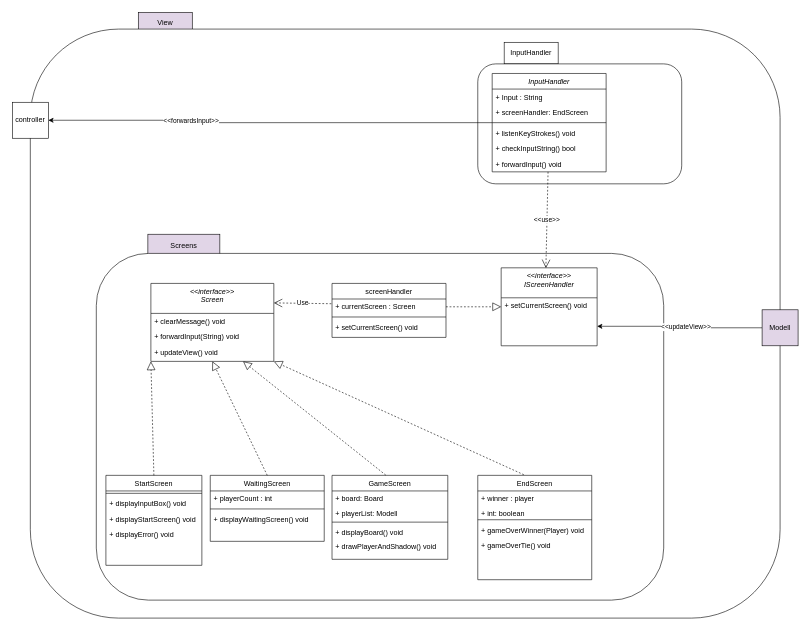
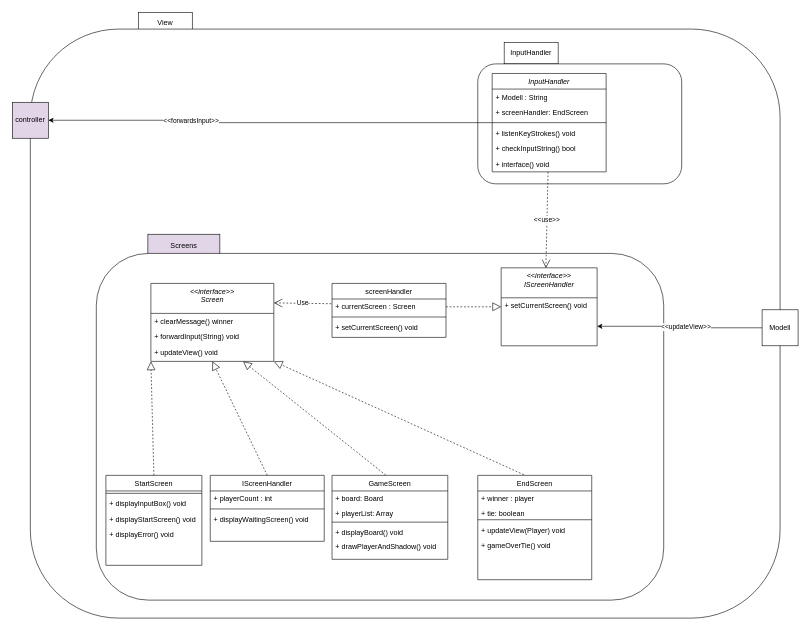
  <mxCell id="0" />
  <mxCell id="1" parent="0" />
- <mxCell id="2" value="View" style="rounded=1;whiteSpace=wrap;html=1;arcSize=0;fillColor=#e1d5e7;" parent="1" vertex="1"><mxGeometry x="230" y="20" width="90" height="36" as="geometry" /></mxCell>
+ <mxCell id="2" value="View" style="rounded=1;whiteSpace=wrap;html=1;arcSize=0;" parent="1" vertex="1"><mxGeometry x="230" y="20" width="90" height="36" as="geometry" /></mxCell>
  <mxCell id="3" value="" style="rounded=1;whiteSpace=wrap;html=1;" parent="1" vertex="1"><mxGeometry x="50" y="48" width="1250" height="982" as="geometry" /></mxCell>
  <mxCell id="4" value="InputHandler" style="rounded=1;whiteSpace=wrap;html=1;arcSize=0;" parent="1" vertex="1"><mxGeometry x="840" y="70" width="90" height="36" as="geometry" /></mxCell>
  <mxCell id="5" value="" style="rounded=1;whiteSpace=wrap;html=1;" parent="1" vertex="1"><mxGeometry x="796" y="106" width="340" height="200" as="geometry" /></mxCell>
  <mxCell id="6" value="Screens" style="rounded=1;whiteSpace=wrap;html=1;arcSize=0;fillColor=#e1d5e7;" parent="1" vertex="1"><mxGeometry x="246" y="390" width="120" height="40" as="geometry" /></mxCell>
  <mxCell id="7" value="" style="rounded=1;whiteSpace=wrap;html=1;" parent="1" vertex="1"><mxGeometry x="160" y="422" width="946" height="578" as="geometry" /></mxCell>
  <mxCell id="8" style="edgeStyle=orthogonalEdgeStyle;rounded=0;orthogonalLoop=1;jettySize=auto;html=1;entryX=1;entryY=0.5;entryDx=0;entryDy=0;endArrow=classic;endFill=1;" parent="1" source="10" target="42" edge="1"><mxGeometry relative="1" as="geometry"><Array as="points"><mxPoint x="320" y="204" /><mxPoint x="320" y="200" /><mxPoint x="80" y="200" /></Array></mxGeometry></mxCell>
  <mxCell id="9" value="&amp;lt;&amp;lt;forwardsInput&amp;gt;&amp;gt;" style="edgeLabel;html=1;align=center;verticalAlign=middle;resizable=0;points=[];" parent="8" vertex="1" connectable="0"><mxGeometry x="0.431" relative="1" as="geometry"><mxPoint x="25" as="offset" /></mxGeometry></mxCell>
  <mxCell id="10" value="InputHandler" style="swimlane;fontStyle=2;align=center;verticalAlign=top;childLayout=stackLayout;horizontal=1;startSize=26;horizontalStack=0;resizeParent=1;resizeLast=0;collapsible=1;marginBottom=0;rounded=0;shadow=0;strokeWidth=1;" parent="1" vertex="1"><mxGeometry x="820" y="122" width="190" height="164" as="geometry"><mxRectangle x="230" y="140" width="160" height="26" as="alternateBounds" /></mxGeometry></mxCell>
- <mxCell id="11" value="+ Input : String" style="text;align=left;verticalAlign=top;spacingLeft=4;spacingRight=4;overflow=hidden;rotatable=0;points=[[0,0.5],[1,0.5]];portConstraint=eastwest;" parent="10" vertex="1"><mxGeometry y="26" width="190" height="26" as="geometry" /></mxCell>
+ <mxCell id="11" value="+ Modell : String" style="text;align=left;verticalAlign=top;spacingLeft=4;spacingRight=4;overflow=hidden;rotatable=0;points=[[0,0.5],[1,0.5]];portConstraint=eastwest;" parent="10" vertex="1"><mxGeometry y="26" width="190" height="26" as="geometry" /></mxCell>
  <mxCell id="12" value="+ screenHandler: EndScreen" style="text;align=left;verticalAlign=top;spacingLeft=4;spacingRight=4;overflow=hidden;rotatable=0;points=[[0,0.5],[1,0.5]];portConstraint=eastwest;" parent="10" vertex="1"><mxGeometry y="52" width="190" height="26" as="geometry" /></mxCell>
  <mxCell id="13" value="" style="line;html=1;strokeWidth=1;align=left;verticalAlign=middle;spacingTop=-1;spacingLeft=3;spacingRight=3;rotatable=0;labelPosition=right;points=[];portConstraint=eastwest;" parent="10" vertex="1"><mxGeometry y="78" width="190" height="8" as="geometry" /></mxCell>
  <mxCell id="14" value="+ listenKeyStrokes() void" style="text;align=left;verticalAlign=top;spacingLeft=4;spacingRight=4;overflow=hidden;rotatable=0;points=[[0,0.5],[1,0.5]];portConstraint=eastwest;" parent="10" vertex="1"><mxGeometry y="86" width="190" height="26" as="geometry" /></mxCell>
  <mxCell id="15" value="+ checkInputString() bool" style="text;align=left;verticalAlign=top;spacingLeft=4;spacingRight=4;overflow=hidden;rotatable=0;points=[[0,0.5],[1,0.5]];portConstraint=eastwest;" parent="10" vertex="1"><mxGeometry y="112" width="190" height="26" as="geometry" /></mxCell>
- <mxCell id="16" value="+ forwardInput() void" style="text;align=left;verticalAlign=top;spacingLeft=4;spacingRight=4;overflow=hidden;rotatable=0;points=[[0,0.5],[1,0.5]];portConstraint=eastwest;" parent="10" vertex="1"><mxGeometry y="138" width="190" height="26" as="geometry" /></mxCell>
+ <mxCell id="16" value="+ interface() void" style="text;align=left;verticalAlign=top;spacingLeft=4;spacingRight=4;overflow=hidden;rotatable=0;points=[[0,0.5],[1,0.5]];portConstraint=eastwest;" parent="10" vertex="1"><mxGeometry y="138" width="190" height="26" as="geometry" /></mxCell>
  <mxCell id="17" value="StartScreen" style="swimlane;fontStyle=0;align=center;verticalAlign=top;childLayout=stackLayout;horizontal=1;startSize=26;horizontalStack=0;resizeParent=1;resizeLast=0;collapsible=1;marginBottom=0;rounded=0;shadow=0;strokeWidth=1;" parent="1" vertex="1"><mxGeometry x="176" y="792" width="160" height="150" as="geometry"><mxRectangle x="550" y="140" width="160" height="26" as="alternateBounds" /></mxGeometry></mxCell>
  <mxCell id="18" value="" style="line;html=1;strokeWidth=1;align=left;verticalAlign=middle;spacingTop=-1;spacingLeft=3;spacingRight=3;rotatable=0;labelPosition=right;points=[];portConstraint=eastwest;" parent="17" vertex="1"><mxGeometry y="26" width="160" height="8" as="geometry" /></mxCell>
  <mxCell id="19" value="+ displayInputBox() void" style="text;align=left;verticalAlign=top;spacingLeft=4;spacingRight=4;overflow=hidden;rotatable=0;points=[[0,0.5],[1,0.5]];portConstraint=eastwest;" parent="17" vertex="1"><mxGeometry y="34" width="160" height="26" as="geometry" /></mxCell>
  <mxCell id="20" value="+ displayStartScreen() void" style="text;align=left;verticalAlign=top;spacingLeft=4;spacingRight=4;overflow=hidden;rotatable=0;points=[[0,0.5],[1,0.5]];portConstraint=eastwest;" parent="17" vertex="1"><mxGeometry y="60" width="160" height="26" as="geometry" /></mxCell>
  <mxCell id="21" value="+ displayError() void" style="text;align=left;verticalAlign=top;spacingLeft=4;spacingRight=4;overflow=hidden;rotatable=0;points=[[0,0.5],[1,0.5]];portConstraint=eastwest;" parent="17" vertex="1"><mxGeometry y="86" width="160" height="26" as="geometry" /></mxCell>
- <mxCell id="22" value="WaitingScreen" style="swimlane;fontStyle=0;align=center;verticalAlign=top;childLayout=stackLayout;horizontal=1;startSize=26;horizontalStack=0;resizeParent=1;resizeLast=0;collapsible=1;marginBottom=0;rounded=0;shadow=0;strokeWidth=1;" parent="1" vertex="1"><mxGeometry x="350" y="792" width="190" height="110" as="geometry"><mxRectangle x="550" y="140" width="160" height="26" as="alternateBounds" /></mxGeometry></mxCell>
+ <mxCell id="22" value="IScreenHandler" style="swimlane;fontStyle=0;align=center;verticalAlign=top;childLayout=stackLayout;horizontal=1;startSize=26;horizontalStack=0;resizeParent=1;resizeLast=0;collapsible=1;marginBottom=0;rounded=0;shadow=0;strokeWidth=1;" parent="1" vertex="1"><mxGeometry x="350" y="792" width="190" height="110" as="geometry"><mxRectangle x="550" y="140" width="160" height="26" as="alternateBounds" /></mxGeometry></mxCell>
  <mxCell id="23" value="+ playerCount : int" style="text;align=left;verticalAlign=top;spacingLeft=4;spacingRight=4;overflow=hidden;rotatable=0;points=[[0,0.5],[1,0.5]];portConstraint=eastwest;" parent="22" vertex="1"><mxGeometry y="26" width="190" height="26" as="geometry" /></mxCell>
  <mxCell id="24" value="" style="line;html=1;strokeWidth=1;align=left;verticalAlign=middle;spacingTop=-1;spacingLeft=3;spacingRight=3;rotatable=0;labelPosition=right;points=[];portConstraint=eastwest;" parent="22" vertex="1"><mxGeometry y="52" width="190" height="8" as="geometry" /></mxCell>
  <mxCell id="25" value="+ displayWaitingScreen() void" style="text;align=left;verticalAlign=top;spacingLeft=4;spacingRight=4;overflow=hidden;rotatable=0;points=[[0,0.5],[1,0.5]];portConstraint=eastwest;" parent="22" vertex="1"><mxGeometry y="60" width="190" height="26" as="geometry" /></mxCell>
  <mxCell id="26" value="EndScreen" style="swimlane;fontStyle=0;align=center;verticalAlign=top;childLayout=stackLayout;horizontal=1;startSize=26;horizontalStack=0;resizeParent=1;resizeLast=0;collapsible=1;marginBottom=0;rounded=0;shadow=0;strokeWidth=1;" parent="1" vertex="1"><mxGeometry x="796" y="792" width="190" height="174" as="geometry"><mxRectangle x="550" y="140" width="160" height="26" as="alternateBounds" /></mxGeometry></mxCell>
  <mxCell id="27" value="+ winner : player" style="text;align=left;verticalAlign=top;spacingLeft=4;spacingRight=4;overflow=hidden;rotatable=0;points=[[0,0.5],[1,0.5]];portConstraint=eastwest;" parent="26" vertex="1"><mxGeometry y="26" width="190" height="24" as="geometry" /></mxCell>
- <mxCell id="28" value="+ int: boolean" style="text;align=left;verticalAlign=top;spacingLeft=4;spacingRight=4;overflow=hidden;rotatable=0;points=[[0,0.5],[1,0.5]];portConstraint=eastwest;" parent="26" vertex="1"><mxGeometry y="50" width="190" height="20" as="geometry" /></mxCell>
+ <mxCell id="28" value="+ tie: boolean" style="text;align=left;verticalAlign=top;spacingLeft=4;spacingRight=4;overflow=hidden;rotatable=0;points=[[0,0.5],[1,0.5]];portConstraint=eastwest;" parent="26" vertex="1"><mxGeometry y="50" width="190" height="20" as="geometry" /></mxCell>
  <mxCell id="29" value="" style="line;html=1;strokeWidth=1;align=left;verticalAlign=middle;spacingTop=-1;spacingLeft=3;spacingRight=3;rotatable=0;labelPosition=right;points=[];portConstraint=eastwest;" parent="26" vertex="1"><mxGeometry y="70" width="190" height="8" as="geometry" /></mxCell>
- <mxCell id="30" value="+ gameOverWinner(Player) void" style="text;align=left;verticalAlign=top;spacingLeft=4;spacingRight=4;overflow=hidden;rotatable=0;points=[[0,0.5],[1,0.5]];portConstraint=eastwest;" parent="26" vertex="1"><mxGeometry y="78" width="190" height="26" as="geometry" /></mxCell>
+ <mxCell id="30" value="+ updateView(Player) void" style="text;align=left;verticalAlign=top;spacingLeft=4;spacingRight=4;overflow=hidden;rotatable=0;points=[[0,0.5],[1,0.5]];portConstraint=eastwest;" parent="26" vertex="1"><mxGeometry y="78" width="190" height="26" as="geometry" /></mxCell>
  <mxCell id="31" value="+ gameOverTie() void" style="text;align=left;verticalAlign=top;spacingLeft=4;spacingRight=4;overflow=hidden;rotatable=0;points=[[0,0.5],[1,0.5]];portConstraint=eastwest;" parent="26" vertex="1"><mxGeometry y="104" width="190" height="26" as="geometry" /></mxCell>
  <mxCell id="32" value="&lt;&lt;interface&gt;&gt;&#10;Screen" style="swimlane;fontStyle=2;align=center;verticalAlign=top;childLayout=stackLayout;horizontal=1;startSize=50;horizontalStack=0;resizeParent=1;resizeLast=0;collapsible=1;marginBottom=0;rounded=0;shadow=0;strokeWidth=1;" parent="1" vertex="1"><mxGeometry x="251" y="472" width="205" height="130" as="geometry"><mxRectangle x="230" y="140" width="160" height="26" as="alternateBounds" /></mxGeometry></mxCell>
- <mxCell id="33" value="+ clearMessage() void" style="text;align=left;verticalAlign=top;spacingLeft=4;spacingRight=4;overflow=hidden;rotatable=0;points=[[0,0.5],[1,0.5]];portConstraint=eastwest;" parent="32" vertex="1"><mxGeometry y="50" width="205" height="26" as="geometry" /></mxCell>
+ <mxCell id="33" value="+ clearMessage() winner" style="text;align=left;verticalAlign=top;spacingLeft=4;spacingRight=4;overflow=hidden;rotatable=0;points=[[0,0.5],[1,0.5]];portConstraint=eastwest;" parent="32" vertex="1"><mxGeometry y="50" width="205" height="26" as="geometry" /></mxCell>
  <mxCell id="34" value="+ forwardInput(String) void" style="text;align=left;verticalAlign=top;spacingLeft=4;spacingRight=4;overflow=hidden;rotatable=0;points=[[0,0.5],[1,0.5]];portConstraint=eastwest;" parent="32" vertex="1"><mxGeometry y="76" width="205" height="26" as="geometry" /></mxCell>
  <mxCell id="35" value="+ updateView() void" style="text;align=left;verticalAlign=top;spacingLeft=4;spacingRight=4;overflow=hidden;rotatable=0;points=[[0,0.5],[1,0.5]];portConstraint=eastwest;" parent="32" vertex="1"><mxGeometry y="102" width="205" height="26" as="geometry" /></mxCell>
  <mxCell id="36" value="GameScreen" style="swimlane;fontStyle=0;align=center;verticalAlign=top;childLayout=stackLayout;horizontal=1;startSize=26;horizontalStack=0;resizeParent=1;resizeLast=0;collapsible=1;marginBottom=0;rounded=0;shadow=0;strokeWidth=1;" parent="1" vertex="1"><mxGeometry x="553" y="792" width="193" height="140" as="geometry"><mxRectangle x="550" y="140" width="160" height="26" as="alternateBounds" /></mxGeometry></mxCell>
  <mxCell id="37" value="+ board: Board" style="text;align=left;verticalAlign=top;spacingLeft=4;spacingRight=4;overflow=hidden;rotatable=0;points=[[0,0.5],[1,0.5]];portConstraint=eastwest;" parent="36" vertex="1"><mxGeometry y="26" width="193" height="24" as="geometry" /></mxCell>
- <mxCell id="38" value="+ playerList: Modell" style="text;align=left;verticalAlign=top;spacingLeft=4;spacingRight=4;overflow=hidden;rotatable=0;points=[[0,0.5],[1,0.5]];portConstraint=eastwest;" parent="36" vertex="1"><mxGeometry y="50" width="193" height="24" as="geometry" /></mxCell>
+ <mxCell id="38" value="+ playerList: Array" style="text;align=left;verticalAlign=top;spacingLeft=4;spacingRight=4;overflow=hidden;rotatable=0;points=[[0,0.5],[1,0.5]];portConstraint=eastwest;" parent="36" vertex="1"><mxGeometry y="50" width="193" height="24" as="geometry" /></mxCell>
  <mxCell id="39" value="" style="line;html=1;strokeWidth=1;align=left;verticalAlign=middle;spacingTop=-1;spacingLeft=3;spacingRight=3;rotatable=0;labelPosition=right;points=[];portConstraint=eastwest;" parent="36" vertex="1"><mxGeometry y="74" width="193" height="8" as="geometry" /></mxCell>
  <mxCell id="40" value="+ displayBoard() void&#10;" style="text;align=left;verticalAlign=top;spacingLeft=4;spacingRight=4;overflow=hidden;rotatable=0;points=[[0,0.5],[1,0.5]];portConstraint=eastwest;" parent="36" vertex="1"><mxGeometry y="82" width="193" height="24" as="geometry" /></mxCell>
  <mxCell id="41" value="+ drawPlayerAndShadow() void" style="text;align=left;verticalAlign=top;spacingLeft=4;spacingRight=4;overflow=hidden;rotatable=0;points=[[0,0.5],[1,0.5]];portConstraint=eastwest;" parent="36" vertex="1"><mxGeometry y="106" width="193" height="24" as="geometry" /></mxCell>
- <mxCell id="42" value="controller" style="whiteSpace=wrap;html=1;aspect=fixed;" parent="1" vertex="1"><mxGeometry x="20" y="170" width="60" height="60" as="geometry" /></mxCell>
+ <mxCell id="42" value="controller" style="whiteSpace=wrap;html=1;aspect=fixed;fillColor=#e1d5e7;" parent="1" vertex="1"><mxGeometry x="20" y="170" width="60" height="60" as="geometry" /></mxCell>
  <mxCell id="43" value="screenHandler" style="swimlane;fontStyle=0;align=center;verticalAlign=top;childLayout=stackLayout;horizontal=1;startSize=26;horizontalStack=0;resizeParent=1;resizeLast=0;collapsible=1;marginBottom=0;rounded=0;shadow=0;strokeWidth=1;" parent="1" vertex="1"><mxGeometry x="553" y="472" width="190" height="90" as="geometry"><mxRectangle x="550" y="140" width="160" height="26" as="alternateBounds" /></mxGeometry></mxCell>
  <mxCell id="44" value="+ currentScreen : Screen" style="text;align=left;verticalAlign=top;spacingLeft=4;spacingRight=4;overflow=hidden;rotatable=0;points=[[0,0.5],[1,0.5]];portConstraint=eastwest;" parent="43" vertex="1"><mxGeometry y="26" width="190" height="26" as="geometry" /></mxCell>
  <mxCell id="45" value="" style="line;html=1;strokeWidth=1;align=left;verticalAlign=middle;spacingTop=-1;spacingLeft=3;spacingRight=3;rotatable=0;labelPosition=right;points=[];portConstraint=eastwest;" parent="43" vertex="1"><mxGeometry y="52" width="190" height="8" as="geometry" /></mxCell>
  <mxCell id="46" value="+ setCurrentScreen() void" style="text;align=left;verticalAlign=top;spacingLeft=4;spacingRight=4;overflow=hidden;rotatable=0;points=[[0,0.5],[1,0.5]];portConstraint=eastwest;" parent="43" vertex="1"><mxGeometry y="60" width="190" height="26" as="geometry" /></mxCell>
  <mxCell id="47" value="" style="endArrow=block;dashed=1;endFill=0;endSize=12;html=1;rounded=0;exitX=0.5;exitY=0;exitDx=0;exitDy=0;entryX=0;entryY=1;entryDx=0;entryDy=0;" parent="1" source="17" target="32" edge="1"><mxGeometry width="160" relative="1" as="geometry"><mxPoint x="930" y="630" as="sourcePoint" /><mxPoint x="1090" y="630" as="targetPoint" /></mxGeometry></mxCell>
  <mxCell id="48" value="" style="endArrow=block;dashed=1;endFill=0;endSize=12;html=1;rounded=0;exitX=0.5;exitY=0;exitDx=0;exitDy=0;entryX=0.5;entryY=1;entryDx=0;entryDy=0;" parent="1" source="22" target="32" edge="1"><mxGeometry width="160" relative="1" as="geometry"><mxPoint x="700" y="720" as="sourcePoint" /><mxPoint x="890" y="430" as="targetPoint" /></mxGeometry></mxCell>
  <mxCell id="49" value="" style="endArrow=block;dashed=1;endFill=0;endSize=12;html=1;rounded=0;exitX=0.464;exitY=-0.003;exitDx=0;exitDy=0;exitPerimeter=0;entryX=0.75;entryY=1;entryDx=0;entryDy=0;" parent="1" source="36" target="32" edge="1"><mxGeometry width="160" relative="1" as="geometry"><mxPoint x="930" y="720" as="sourcePoint" /><mxPoint x="900" y="440" as="targetPoint" /></mxGeometry></mxCell>
  <mxCell id="50" value="" style="endArrow=block;dashed=1;endFill=0;endSize=12;html=1;rounded=0;exitX=0.404;exitY=-0.006;exitDx=0;exitDy=0;exitPerimeter=0;entryX=1;entryY=1;entryDx=0;entryDy=0;" parent="1" source="26" target="32" edge="1"><mxGeometry width="160" relative="1" as="geometry"><mxPoint x="930" y="720" as="sourcePoint" /><mxPoint x="940" y="430" as="targetPoint" /></mxGeometry></mxCell>
  <mxCell id="51" style="edgeStyle=orthogonalEdgeStyle;rounded=0;orthogonalLoop=1;jettySize=auto;html=1;entryX=1;entryY=0.75;entryDx=0;entryDy=0;endArrow=classic;endFill=1;" parent="1" source="53" target="54" edge="1"><mxGeometry relative="1" as="geometry" /></mxCell>
  <mxCell id="52" value="&amp;lt;&amp;lt;updateView&amp;gt;&amp;gt;" style="edgeLabel;html=1;align=center;verticalAlign=middle;resizable=0;points=[];" parent="51" vertex="1" connectable="0"><mxGeometry x="-0.004" relative="1" as="geometry"><mxPoint x="10" y="-1" as="offset" /></mxGeometry></mxCell>
- <mxCell id="53" value="Modell" style="whiteSpace=wrap;html=1;aspect=fixed;fillColor=#e1d5e7;" parent="1" vertex="1"><mxGeometry x="1270" y="516" width="60" height="60" as="geometry" /></mxCell>
+ <mxCell id="53" value="Modell" style="whiteSpace=wrap;html=1;aspect=fixed;" parent="1" vertex="1"><mxGeometry x="1270" y="516" width="60" height="60" as="geometry" /></mxCell>
  <mxCell id="54" value="&lt;&lt;interface&gt;&gt;&#10;IScreenHandler" style="swimlane;fontStyle=2;align=center;verticalAlign=top;childLayout=stackLayout;horizontal=1;startSize=50;horizontalStack=0;resizeParent=1;resizeLast=0;collapsible=1;marginBottom=0;rounded=0;shadow=0;strokeWidth=1;" parent="1" vertex="1"><mxGeometry x="835" y="446" width="160" height="130" as="geometry"><mxRectangle x="230" y="140" width="160" height="26" as="alternateBounds" /></mxGeometry></mxCell>
  <mxCell id="55" value="+ setCurrentScreen() void" style="text;align=left;verticalAlign=top;spacingLeft=4;spacingRight=4;overflow=hidden;rotatable=0;points=[[0,0.5],[1,0.5]];portConstraint=eastwest;" parent="54" vertex="1"><mxGeometry y="50" width="160" height="26" as="geometry" /></mxCell>
  <mxCell id="56" value="" style="endArrow=block;dashed=1;endFill=0;endSize=12;html=1;rounded=0;exitX=1;exitY=0.5;exitDx=0;exitDy=0;entryX=0;entryY=0.5;entryDx=0;entryDy=0;" parent="1" source="44" target="54" edge="1"><mxGeometry width="160" relative="1" as="geometry"><mxPoint x="1274.64" y="718.956" as="sourcePoint" /><mxPoint x="1000" y="436" as="targetPoint" /></mxGeometry></mxCell>
  <mxCell id="57" value="Use" style="endArrow=open;endSize=12;dashed=1;html=1;rounded=0;entryX=1;entryY=0.25;entryDx=0;entryDy=0;exitX=-0.006;exitY=0.302;exitDx=0;exitDy=0;exitPerimeter=0;" parent="1" source="44" target="32" edge="1"><mxGeometry width="160" relative="1" as="geometry"><mxPoint x="1000" y="410" as="sourcePoint" /><mxPoint x="1160" y="410" as="targetPoint" /></mxGeometry></mxCell>
  <mxCell id="58" value="&amp;lt;&amp;lt;use&amp;gt;&amp;gt;" style="endArrow=open;endSize=12;dashed=1;html=1;rounded=0;entryX=0.466;entryY=0.003;entryDx=0;entryDy=0;entryPerimeter=0;" parent="1" source="10" target="54" edge="1"><mxGeometry width="160" relative="1" as="geometry"><mxPoint x="1213.86" y="533.852" as="sourcePoint" /><mxPoint x="1000" y="338.5" as="targetPoint" /><Array as="points" /></mxGeometry></mxCell>
